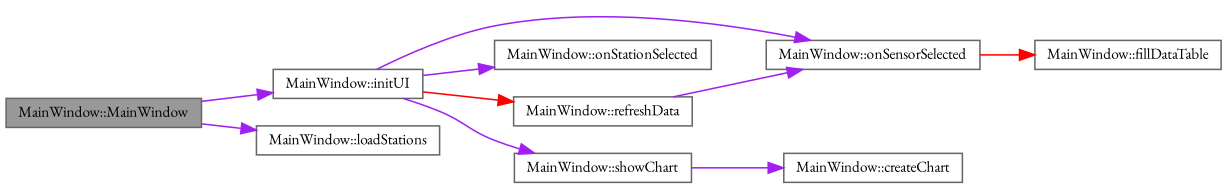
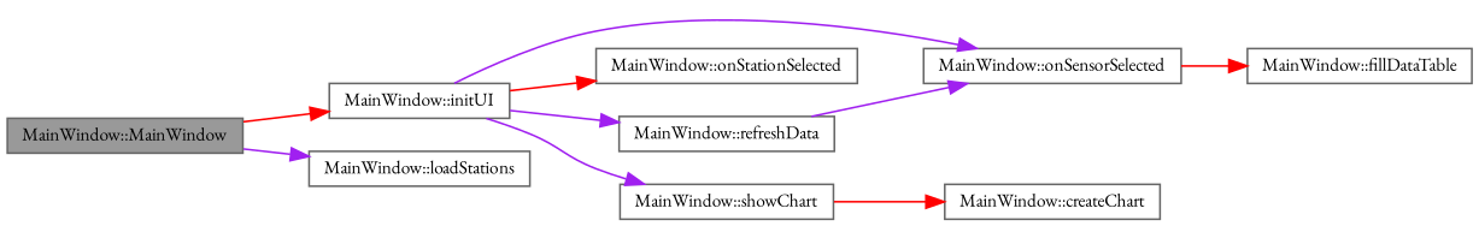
  digraph {
    fontname="EB Garamond"
    rankdir=LR
    node [color=grey40 fillcolor=white fontname="EB Garamond" fontsize=10 shape=box style=filled]
    edge [color=purple fontname="EB Garamond" fontsize=10 labelfontname=Helvetica labelfontsize=10 style=solid]
    n1 [color=gray40 fillcolor=grey60 fontcolor=black height=0.2 label="MainWindow::MainWindow" width=0.4]
    n2 [height=0.2 label="MainWindow::initUI" width=0.4]
    n3 [height=0.2 label="MainWindow::loadStations" width=0.4]
    n4 [height=0.2 label="MainWindow::onSensorSelected" width=0.4]
    n5 [height=0.2 label="MainWindow::onStationSelected" width=0.4]
    n6 [height=0.2 label="MainWindow::refreshData" width=0.4]
    n7 [height=0.2 label="MainWindow::showChart" width=0.4]
    n8 [height=0.2 label="MainWindow::fillDataTable" width=0.4]
    n9 [height=0.2 label="MainWindow::createChart" width=0.4]
-   n1 -> n2
+   n1 -> n2 [color=red]
    n1 -> n3
    n2 -> n4
-   n2 -> n5
-   n2 -> n6 [color=red]
+   n2 -> n5 [color=red]
+   n2 -> n6
    n2 -> n7
    n4 -> n8 [color=red]
    n6 -> n4
-   n7 -> n9
+   n7 -> n9 [color=red]
  }
